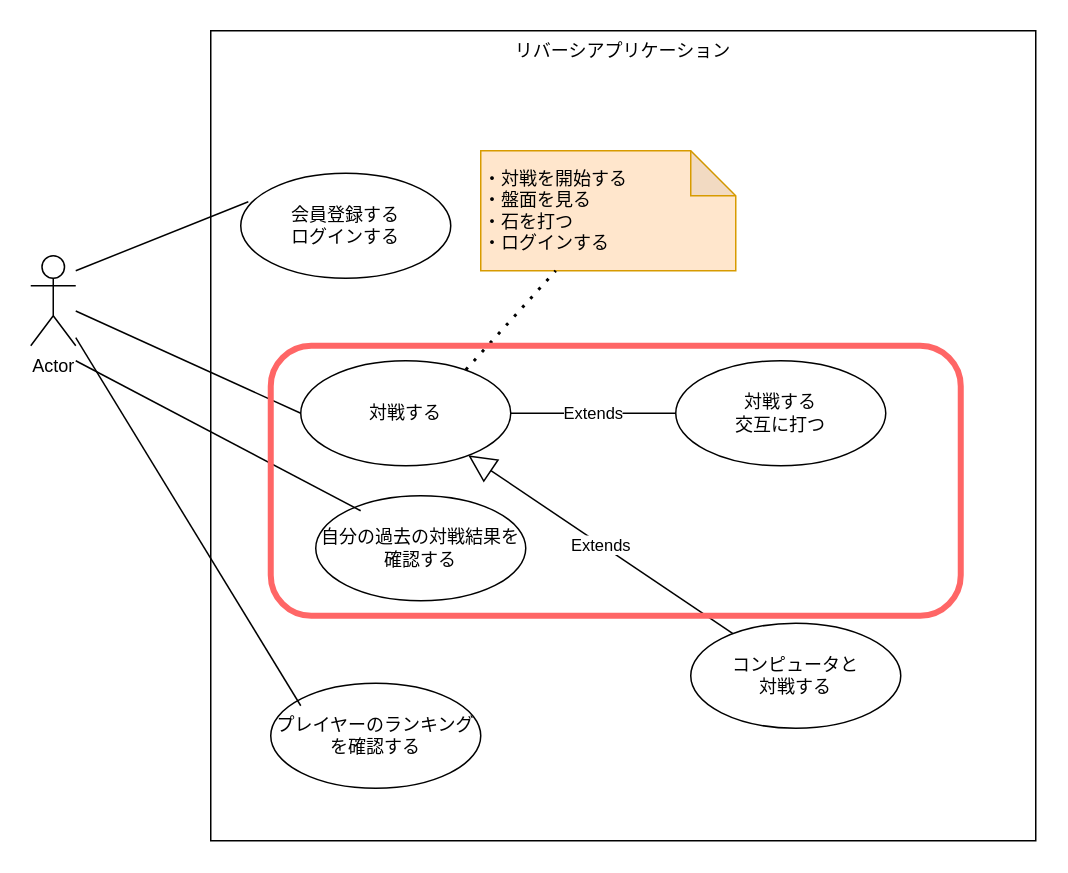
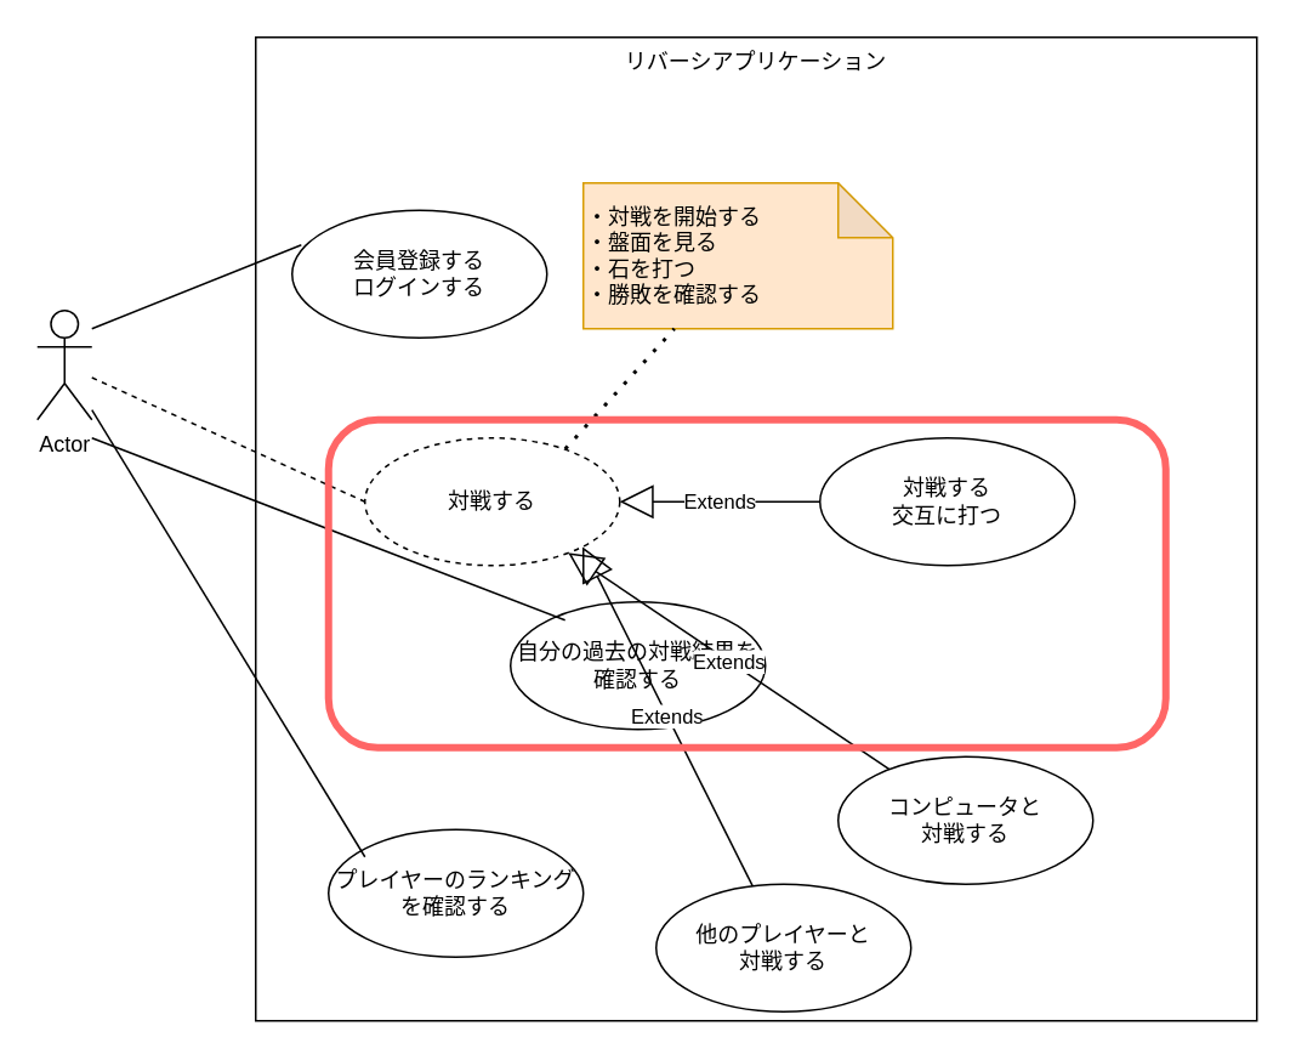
  <mxCell id="0" />
  <mxCell id="1" parent="0" />
  <mxCell id="2" value="&lt;div style=&quot;line-height: 120%;&quot;&gt;&lt;span style=&quot;background-color: initial;&quot;&gt;リバーシアプリケーション&lt;/span&gt;&lt;/div&gt;" style="rounded=0;whiteSpace=wrap;html=1;align=center;verticalAlign=top;fillColor=none;" vertex="1" parent="1"><mxGeometry x="140" y="20" width="550" height="540" as="geometry" /></mxCell>
  <mxCell id="3" value="Actor" style="shape=umlActor;verticalLabelPosition=bottom;verticalAlign=top;html=1;" vertex="1" parent="1"><mxGeometry x="20" y="170" width="30" height="60" as="geometry" /></mxCell>
- <mxCell id="4" value="対戦する" style="ellipse;whiteSpace=wrap;html=1;fillColor=none;" vertex="1" parent="1"><mxGeometry x="200" y="240" width="140" height="70" as="geometry" /></mxCell>
- <mxCell id="5" value="" style="endArrow=none;html=1;sketch=0;entryX=0;entryY=0.5;entryDx=0;entryDy=0;" edge="1" parent="1" source="3" target="4"><mxGeometry width="50" height="50" relative="1" as="geometry"><mxPoint x="210" y="240" as="sourcePoint" /><mxPoint x="260" y="190" as="targetPoint" /></mxGeometry></mxCell>
- <mxCell id="6" value="・対戦を開始する&lt;br&gt;・盤面を見る&lt;br&gt;・石を打つ&lt;br&gt;&lt;div style=&quot;&quot;&gt;&lt;span style=&quot;background-color: initial;&quot;&gt;・ログインする&lt;/span&gt;&lt;/div&gt;" style="shape=note;whiteSpace=wrap;html=1;backgroundOutline=1;darkOpacity=0.05;fillColor=#ffe6cc;align=left;strokeColor=#d79b00;" vertex="1" parent="1"><mxGeometry x="320" y="100" width="170" height="80" as="geometry" /></mxCell>
+ <mxCell id="4" value="対戦する" style="ellipse;whiteSpace=wrap;html=1;fillColor=none;dashed=1;" vertex="1" parent="1"><mxGeometry x="200" y="240" width="140" height="70" as="geometry" /></mxCell>
+ <mxCell id="5" value="" style="endArrow=none;html=1;sketch=0;entryX=0;entryY=0.5;entryDx=0;entryDy=0;dashed=1;" edge="1" parent="1" source="3" target="4"><mxGeometry width="50" height="50" relative="1" as="geometry"><mxPoint x="210" y="240" as="sourcePoint" /><mxPoint x="260" y="190" as="targetPoint" /></mxGeometry></mxCell>
+ <mxCell id="6" value="・対戦を開始する&lt;br&gt;・盤面を見る&lt;br&gt;・石を打つ&lt;br&gt;&lt;div style=&quot;&quot;&gt;&lt;span style=&quot;background-color: initial;&quot;&gt;・勝敗を確認する&lt;/span&gt;&lt;/div&gt;" style="shape=note;whiteSpace=wrap;html=1;backgroundOutline=1;darkOpacity=0.05;fillColor=#ffe6cc;align=left;strokeColor=#d79b00;" vertex="1" parent="1"><mxGeometry x="320" y="100" width="170" height="80" as="geometry" /></mxCell>
  <mxCell id="7" value="" style="endArrow=none;dashed=1;html=1;dashPattern=1 3;strokeWidth=2;sketch=0;exitX=0.786;exitY=0.086;exitDx=0;exitDy=0;exitPerimeter=0;" edge="1" parent="1" source="4"><mxGeometry width="50" height="50" relative="1" as="geometry"><mxPoint x="320" y="230" as="sourcePoint" /><mxPoint x="370" y="180" as="targetPoint" /></mxGeometry></mxCell>
  <mxCell id="8" value="会員登録する&lt;br&gt;ログインする" style="ellipse;whiteSpace=wrap;html=1;fillColor=none;" vertex="1" parent="1"><mxGeometry x="160" y="115" width="140" height="70" as="geometry" /></mxCell>
- <mxCell id="9" value="自分の過去の対戦結果を確認する" style="ellipse;whiteSpace=wrap;html=1;fillColor=none;" vertex="1" parent="1"><mxGeometry x="210" y="330" width="140" height="70" as="geometry" /></mxCell>
+ <mxCell id="9" value="自分の過去の対戦結果を確認する" style="ellipse;whiteSpace=wrap;html=1;fillColor=none;" vertex="1" parent="1"><mxGeometry x="280" y="330" width="140" height="70" as="geometry" /></mxCell>
  <mxCell id="10" value="" style="endArrow=none;html=1;sketch=0;entryX=0.036;entryY=0.271;entryDx=0;entryDy=0;entryPerimeter=0;" edge="1" parent="1" target="8"><mxGeometry width="50" height="50" relative="1" as="geometry"><mxPoint x="50" y="180" as="sourcePoint" /><mxPoint x="100" y="130" as="targetPoint" /></mxGeometry></mxCell>
  <mxCell id="11" value="" style="endArrow=none;html=1;sketch=0;entryX=0.214;entryY=0.143;entryDx=0;entryDy=0;entryPerimeter=0;" edge="1" parent="1" target="9"><mxGeometry width="50" height="50" relative="1" as="geometry"><mxPoint x="50" y="240" as="sourcePoint" /><mxPoint x="165.04" y="208.97" as="targetPoint" /></mxGeometry></mxCell>
  <mxCell id="12" value="対戦する&lt;br&gt;交互に打つ" style="ellipse;whiteSpace=wrap;html=1;fillColor=none;" vertex="1" parent="1"><mxGeometry x="450" y="240" width="140" height="70" as="geometry" /></mxCell>
  <mxCell id="13" value="コンピュータと&lt;br&gt;対戦する&lt;span style=&quot;color: rgba(0, 0, 0, 0); font-family: monospace; font-size: 0px; text-align: start;&quot;&gt;%3CmxGraphModel%3E%3Croot%3E%3CmxCell%20id%3D%220%22%2F%3E%3CmxCell%20id%3D%221%22%20parent%3D%220%22%2F%3E%3CmxCell%20id%3D%222%22%20value%3D%22%22%20style%3D%22endArrow%3Dnone%3Bhtml%3D1%3Bsketch%3D0%3BentryX%3D0.036%3BentryY%3D0.271%3BentryDx%3D0%3BentryDy%3D0%3BentryPerimeter%3D0%3B%22%20edge%3D%221%22%20parent%3D%221%22%3E%3CmxGeometry%20width%3D%2250%22%20height%3D%2250%22%20relative%3D%221%22%20as%3D%22geometry%22%3E%3CmxPoint%20x%3D%2290%22%20y%3D%22310%22%20as%3D%22sourcePoint%22%2F%3E%3CmxPoint%20x%3D%22205.04%22%20y%3D%22278.97%22%20as%3D%22targetPoint%22%2F%3E%3C%2FmxGeometry%3E%3C%2FmxCell%3E%3C%2Froot%3E%3C%2FmxGraphModel%3E&lt;/span&gt;" style="ellipse;whiteSpace=wrap;html=1;fillColor=none;" vertex="1" parent="1"><mxGeometry x="460" y="415" width="140" height="70" as="geometry" /></mxCell>
- <mxCell id="15" value="Extends" style="endArrow=none;endSize=16;endFill=0;html=1;sketch=0;exitX=0;exitY=0.5;exitDx=0;exitDy=0;" edge="1" parent="1" source="12" target="4"><mxGeometry width="160" relative="1" as="geometry"><mxPoint x="290" y="260" as="sourcePoint" /><mxPoint x="450" y="260" as="targetPoint" /></mxGeometry></mxCell>
+ <mxCell id="14" value="他のプレイヤーと&lt;br&gt;対戦する" style="ellipse;whiteSpace=wrap;html=1;fillColor=none;" vertex="1" parent="1"><mxGeometry x="360" y="485" width="140" height="70" as="geometry" /></mxCell>
+ <mxCell id="15" value="Extends" style="endArrow=block;endSize=16;endFill=0;html=1;sketch=0;exitX=0;exitY=0.5;exitDx=0;exitDy=0;" edge="1" parent="1" source="12" target="4"><mxGeometry width="160" relative="1" as="geometry"><mxPoint x="290" y="260" as="sourcePoint" /><mxPoint x="450" y="260" as="targetPoint" /></mxGeometry></mxCell>
  <mxCell id="16" value="Extends" style="endArrow=block;endSize=16;endFill=0;html=1;sketch=0;" edge="1" parent="1" source="13" target="4"><mxGeometry width="160" relative="1" as="geometry"><mxPoint x="460" y="330" as="sourcePoint" /><mxPoint x="350" y="330" as="targetPoint" /></mxGeometry></mxCell>
+ <mxCell id="17" value="Extends" style="endArrow=block;endSize=16;endFill=0;html=1;sketch=0;entryX=1;entryY=1;entryDx=0;entryDy=0;" edge="1" parent="1" source="14" target="4"><mxGeometry width="160" relative="1" as="geometry"><mxPoint x="470" y="340" as="sourcePoint" /><mxPoint x="340.58" y="302.536" as="targetPoint" /></mxGeometry></mxCell>
  <mxCell id="18" value="プレイヤーのランキングを確認する" style="ellipse;whiteSpace=wrap;html=1;fillColor=none;" vertex="1" parent="1"><mxGeometry x="180" y="455" width="140" height="70" as="geometry" /></mxCell>
  <mxCell id="19" value="" style="endArrow=none;html=1;sketch=0;entryX=0.214;entryY=0.143;entryDx=0;entryDy=0;entryPerimeter=0;" edge="1" parent="1" source="3"><mxGeometry width="50" height="50" relative="1" as="geometry"><mxPoint x="40.04" y="330" as="sourcePoint" /><mxPoint x="200" y="470.01" as="targetPoint" /></mxGeometry></mxCell>
  <mxCell id="20" value="" style="rounded=1;whiteSpace=wrap;html=1;fillColor=none;strokeColor=#FF6666;strokeWidth=4;" vertex="1" parent="1"><mxGeometry x="180" y="230" width="460" height="180" as="geometry" /></mxCell>
